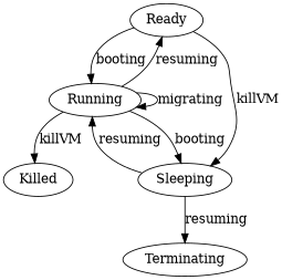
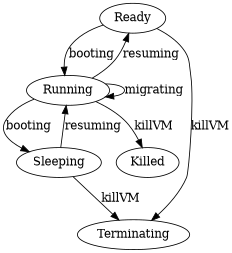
  digraph {
    Ready
    Running
    Terminating
    Sleeping
    Killed
    Ready -> Running [label=booting]
-   Ready -> Sleeping [label=killVM]
+   Ready -> Terminating [label=killVM]
    Running -> Ready [label=resuming]
    Running -> Running [label=migrating]
    Running -> Sleeping [label=booting]
    Running -> Killed [label=killVM]
    Sleeping -> Running [label=resuming]
-   Sleeping -> Terminating [label=resuming]
+   Sleeping -> Terminating [label=killVM]
  }
